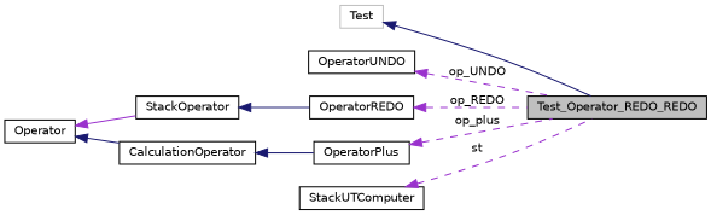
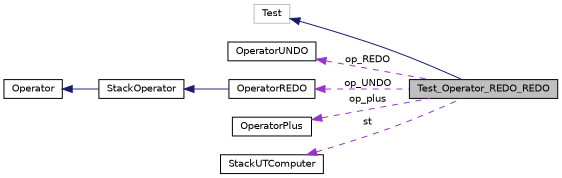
  digraph {
    rankdir=LR
    node [color=black fillcolor=white fontname=Helvetica fontsize=10 shape=record style=filled]
    edge [color=midnightblue dir=back fontname=Helvetica fontsize=10 labelfontname=Helvetica labelfontsize=10 style=solid]
    n1 [fillcolor=grey75 fontcolor=black height=0.2 label=Test_Operator_REDO_REDO width=0.4]
    n2 [color=grey75 height=0.2 label=Test width=0.4]
    n3 [height=0.2 label=OperatorUNDO width=0.4]
    n4 [height=0.2 label=StackOperator width=0.4]
    n5 [height=0.2 label=OperatorREDO width=0.4]
    n6 [height=0.2 label=Operator width=0.4]
-   n7 [height=0.2 label=CalculationOperator width=0.4]
    n8 [height=0.2 label=OperatorPlus width=0.4]
    n9 [height=0.2 label=StackUTComputer width=0.4]
    n2 -> n1
-   n3 -> n1 [color=darkorchid3 label=" op_UNDO" style=dashed]
+   n3 -> n1 [color=darkorchid3 label=" op_REDO" style=dashed]
    n4 -> n5
-   n5 -> n1 [color=darkorchid3 label=" op_REDO" style=dashed]
-   n6 -> n4 [color=darkorchid3]
-   n6 -> n7
-   n7 -> n8
+   n5 -> n1 [color=darkorchid3 label=" op_UNDO" style=dashed]
+   n6 -> n4
    n8 -> n1 [color=darkorchid3 label=" op_plus" style=dashed]
    n9 -> n1 [color=darkorchid3 label=" st" style=dashed]
  }
